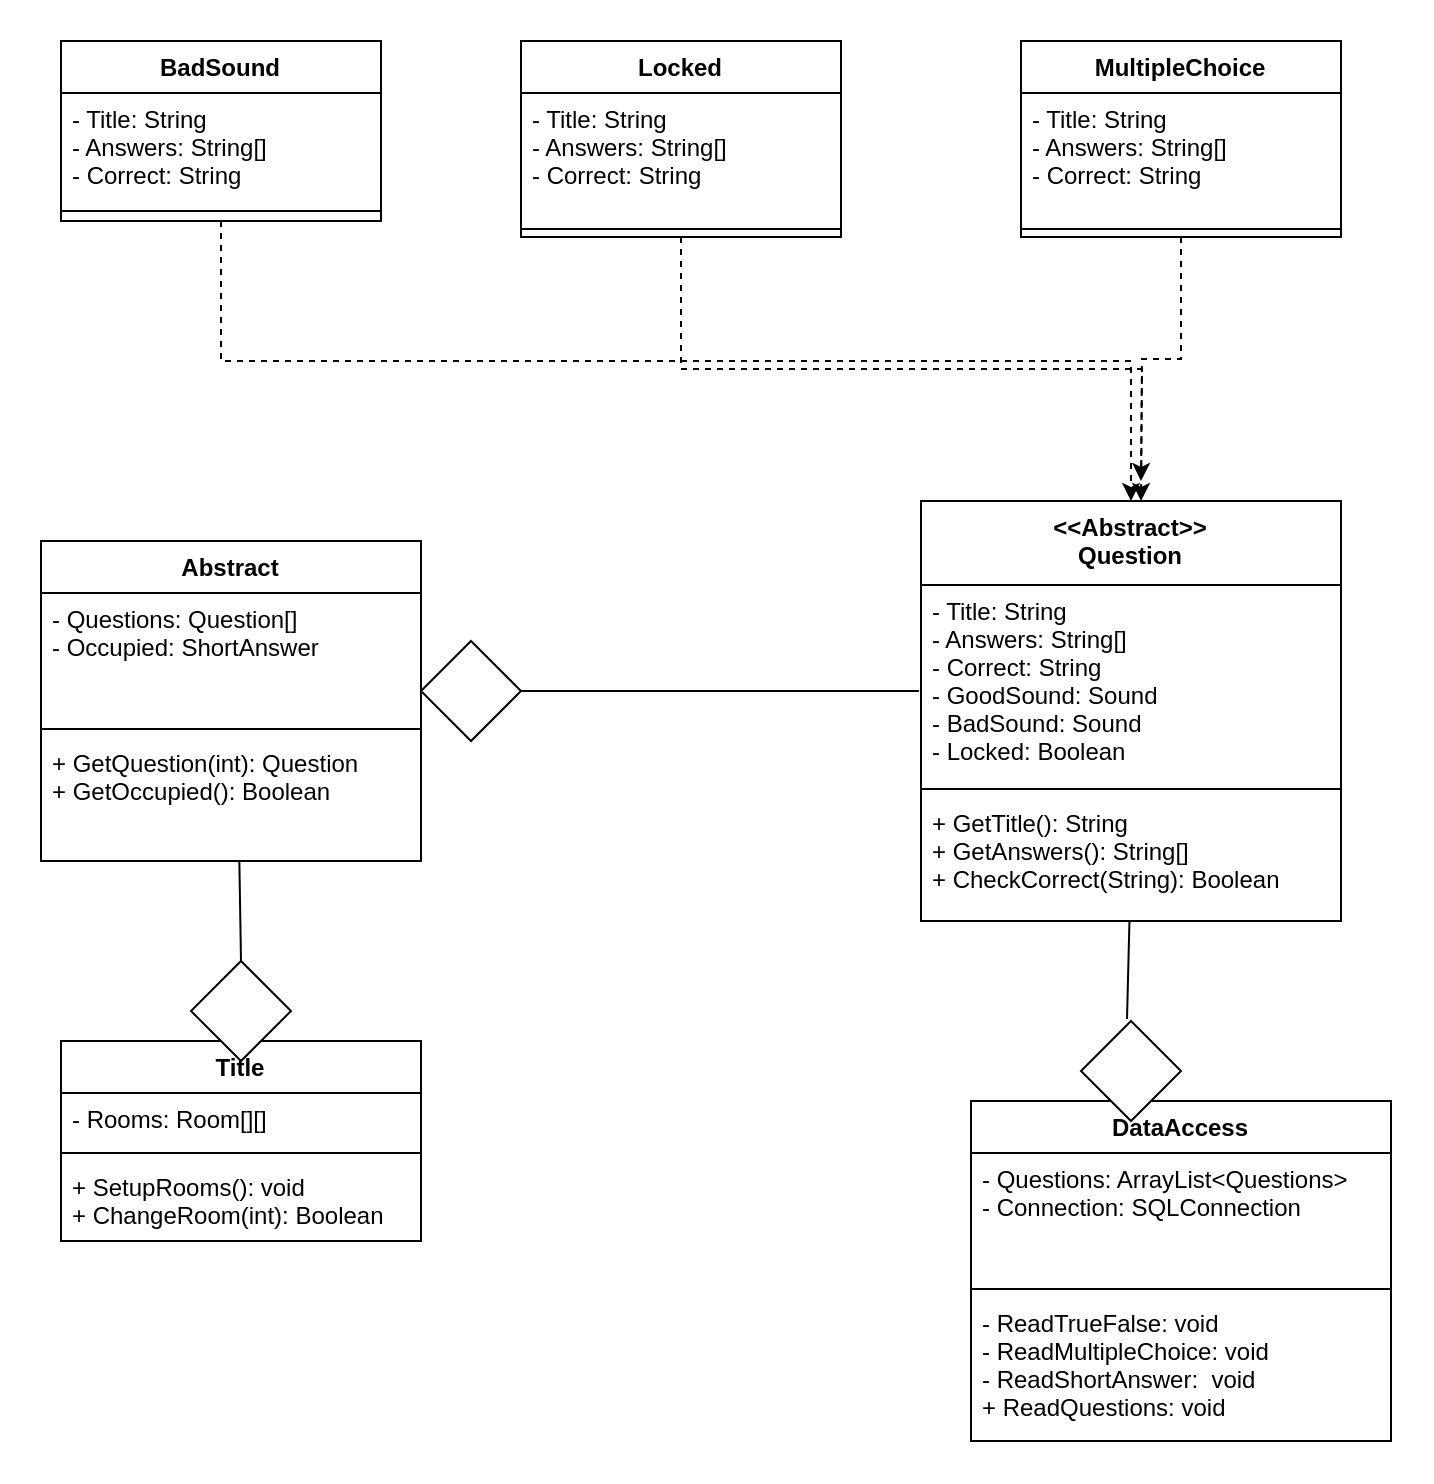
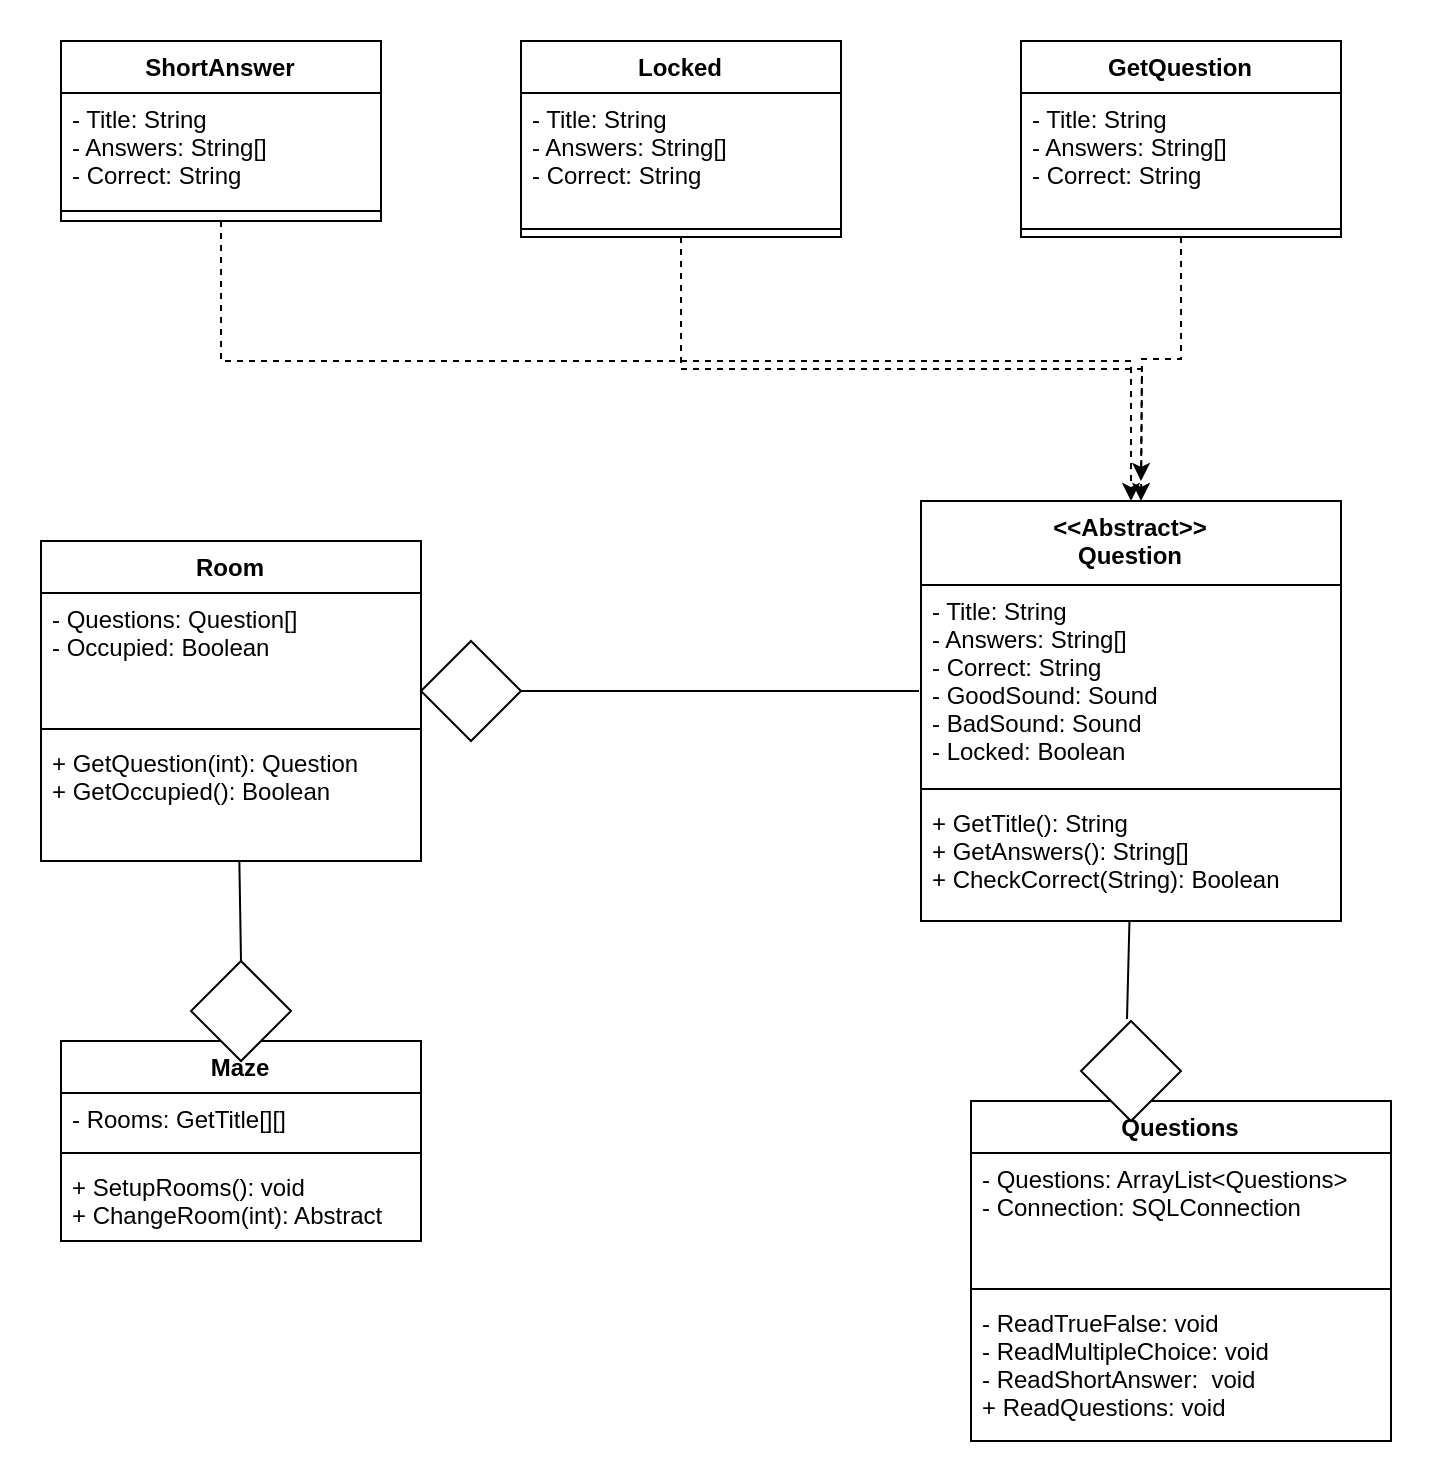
  <mxCell id="0" />
  <mxCell id="1" parent="0" />
- <mxCell id="2" value="Title" style="swimlane;fontStyle=1;align=center;verticalAlign=top;childLayout=stackLayout;horizontal=1;startSize=26;horizontalStack=0;resizeParent=1;resizeParentMax=0;resizeLast=0;collapsible=1;marginBottom=0;" parent="1" vertex="1"><mxGeometry x="30" y="520" width="180" height="100" as="geometry" /></mxCell>
- <mxCell id="3" value="- Rooms: Room[][]" style="text;strokeColor=none;fillColor=none;align=left;verticalAlign=top;spacingLeft=4;spacingRight=4;overflow=hidden;rotatable=0;points=[[0,0.5],[1,0.5]];portConstraint=eastwest;" parent="2" vertex="1"><mxGeometry y="26" width="180" height="26" as="geometry" /></mxCell>
+ <mxCell id="2" value="Maze" style="swimlane;fontStyle=1;align=center;verticalAlign=top;childLayout=stackLayout;horizontal=1;startSize=26;horizontalStack=0;resizeParent=1;resizeParentMax=0;resizeLast=0;collapsible=1;marginBottom=0;" parent="1" vertex="1"><mxGeometry x="30" y="520" width="180" height="100" as="geometry" /></mxCell>
+ <mxCell id="3" value="- Rooms: GetTitle[][]" style="text;strokeColor=none;fillColor=none;align=left;verticalAlign=top;spacingLeft=4;spacingRight=4;overflow=hidden;rotatable=0;points=[[0,0.5],[1,0.5]];portConstraint=eastwest;" parent="2" vertex="1"><mxGeometry y="26" width="180" height="26" as="geometry" /></mxCell>
  <mxCell id="4" value="" style="line;strokeWidth=1;fillColor=none;align=left;verticalAlign=middle;spacingTop=-1;spacingLeft=3;spacingRight=3;rotatable=0;labelPosition=right;points=[];portConstraint=eastwest;" parent="2" vertex="1"><mxGeometry y="52" width="180" height="8" as="geometry" /></mxCell>
- <mxCell id="5" value="+ SetupRooms(): void&#10;+ ChangeRoom(int): Boolean" style="text;strokeColor=none;fillColor=none;align=left;verticalAlign=top;spacingLeft=4;spacingRight=4;overflow=hidden;rotatable=0;points=[[0,0.5],[1,0.5]];portConstraint=eastwest;" parent="2" vertex="1"><mxGeometry y="60" width="180" height="40" as="geometry" /></mxCell>
- <mxCell id="6" value="Abstract" style="swimlane;fontStyle=1;align=center;verticalAlign=top;childLayout=stackLayout;horizontal=1;startSize=26;horizontalStack=0;resizeParent=1;resizeParentMax=0;resizeLast=0;collapsible=1;marginBottom=0;" parent="1" vertex="1"><mxGeometry x="20" y="270" width="190" height="160" as="geometry" /></mxCell>
- <mxCell id="7" value="- Questions: Question[]&#10;- Occupied: ShortAnswer" style="text;strokeColor=none;fillColor=none;align=left;verticalAlign=top;spacingLeft=4;spacingRight=4;overflow=hidden;rotatable=0;points=[[0,0.5],[1,0.5]];portConstraint=eastwest;" parent="6" vertex="1"><mxGeometry y="26" width="190" height="64" as="geometry" /></mxCell>
+ <mxCell id="5" value="+ SetupRooms(): void&#10;+ ChangeRoom(int): Abstract" style="text;strokeColor=none;fillColor=none;align=left;verticalAlign=top;spacingLeft=4;spacingRight=4;overflow=hidden;rotatable=0;points=[[0,0.5],[1,0.5]];portConstraint=eastwest;" parent="2" vertex="1"><mxGeometry y="60" width="180" height="40" as="geometry" /></mxCell>
+ <mxCell id="6" value="Room" style="swimlane;fontStyle=1;align=center;verticalAlign=top;childLayout=stackLayout;horizontal=1;startSize=26;horizontalStack=0;resizeParent=1;resizeParentMax=0;resizeLast=0;collapsible=1;marginBottom=0;" parent="1" vertex="1"><mxGeometry x="20" y="270" width="190" height="160" as="geometry" /></mxCell>
+ <mxCell id="7" value="- Questions: Question[]&#10;- Occupied: Boolean" style="text;strokeColor=none;fillColor=none;align=left;verticalAlign=top;spacingLeft=4;spacingRight=4;overflow=hidden;rotatable=0;points=[[0,0.5],[1,0.5]];portConstraint=eastwest;" parent="6" vertex="1"><mxGeometry y="26" width="190" height="64" as="geometry" /></mxCell>
  <mxCell id="8" value="" style="line;strokeWidth=1;fillColor=none;align=left;verticalAlign=middle;spacingTop=-1;spacingLeft=3;spacingRight=3;rotatable=0;labelPosition=right;points=[];portConstraint=eastwest;" parent="6" vertex="1"><mxGeometry y="90" width="190" height="8" as="geometry" /></mxCell>
  <mxCell id="9" value="+ GetQuestion(int): Question&#10;+ GetOccupied(): Boolean" style="text;strokeColor=none;fillColor=none;align=left;verticalAlign=top;spacingLeft=4;spacingRight=4;overflow=hidden;rotatable=0;points=[[0,0.5],[1,0.5]];portConstraint=eastwest;" parent="6" vertex="1"><mxGeometry y="98" width="190" height="62" as="geometry" /></mxCell>
  <mxCell id="10" value="" style="rhombus;whiteSpace=wrap;html=1;" parent="1" vertex="1"><mxGeometry x="95" y="480" width="50" height="50" as="geometry" /></mxCell>
  <mxCell id="11" value="" style="endArrow=none;html=1;entryX=0.522;entryY=1.006;entryDx=0;entryDy=0;entryPerimeter=0;exitX=0.5;exitY=0;exitDx=0;exitDy=0;" parent="1" source="10" target="9" edge="1"><mxGeometry width="50" height="50" relative="1" as="geometry"><mxPoint x="123.159" y="520" as="sourcePoint" /><mxPoint x="128.87" y="429.628" as="targetPoint" /></mxGeometry></mxCell>
  <mxCell id="12" value="" style="endArrow=none;html=1;exitX=1;exitY=0.5;exitDx=0;exitDy=0;" parent="1" source="17" edge="1"><mxGeometry width="50" height="50" relative="1" as="geometry"><mxPoint x="320" y="375" as="sourcePoint" /><mxPoint x="459" y="345" as="targetPoint" /></mxGeometry></mxCell>
  <mxCell id="13" value="&lt;&lt;Abstract&gt;&gt;&#10;Question" style="swimlane;fontStyle=1;align=center;verticalAlign=top;childLayout=stackLayout;horizontal=1;startSize=42;horizontalStack=0;resizeParent=1;resizeParentMax=0;resizeLast=0;collapsible=1;marginBottom=0;" parent="1" vertex="1"><mxGeometry x="460" y="250" width="210" height="210" as="geometry" /></mxCell>
  <mxCell id="14" value="- Title: String&#10;- Answers: String[]&#10;- Correct: String&#10;- GoodSound: Sound&#10;- BadSound: Sound&#10;- Locked: Boolean" style="text;strokeColor=none;fillColor=none;align=left;verticalAlign=top;spacingLeft=4;spacingRight=4;overflow=hidden;rotatable=0;points=[[0,0.5],[1,0.5]];portConstraint=eastwest;" parent="13" vertex="1"><mxGeometry y="42" width="210" height="98" as="geometry" /></mxCell>
  <mxCell id="15" value="" style="line;strokeWidth=1;fillColor=none;align=left;verticalAlign=middle;spacingTop=-1;spacingLeft=3;spacingRight=3;rotatable=0;labelPosition=right;points=[];portConstraint=eastwest;" parent="13" vertex="1"><mxGeometry y="140" width="210" height="8" as="geometry" /></mxCell>
  <mxCell id="16" value="+ GetTitle(): String&#10;+ GetAnswers(): String[]&#10;+ CheckCorrect(String): Boolean" style="text;strokeColor=none;fillColor=none;align=left;verticalAlign=top;spacingLeft=4;spacingRight=4;overflow=hidden;rotatable=0;points=[[0,0.5],[1,0.5]];portConstraint=eastwest;" parent="13" vertex="1"><mxGeometry y="148" width="210" height="62" as="geometry" /></mxCell>
  <mxCell id="17" value="" style="rhombus;whiteSpace=wrap;html=1;" parent="1" vertex="1"><mxGeometry x="210" y="320" width="50" height="50" as="geometry" /></mxCell>
  <mxCell id="18" style="edgeStyle=orthogonalEdgeStyle;rounded=0;orthogonalLoop=1;jettySize=auto;html=1;exitX=0.5;exitY=1;exitDx=0;exitDy=0;entryX=0.5;entryY=0;entryDx=0;entryDy=0;dashed=1;" parent="1" source="19" target="13" edge="1"><mxGeometry relative="1" as="geometry" /></mxCell>
- <mxCell id="19" value="BadSound" style="swimlane;fontStyle=1;align=center;verticalAlign=top;childLayout=stackLayout;horizontal=1;startSize=26;horizontalStack=0;resizeParent=1;resizeParentMax=0;resizeLast=0;collapsible=1;marginBottom=0;" parent="1" vertex="1"><mxGeometry x="30" y="20" width="160" height="90" as="geometry" /></mxCell>
+ <mxCell id="19" value="ShortAnswer" style="swimlane;fontStyle=1;align=center;verticalAlign=top;childLayout=stackLayout;horizontal=1;startSize=26;horizontalStack=0;resizeParent=1;resizeParentMax=0;resizeLast=0;collapsible=1;marginBottom=0;" parent="1" vertex="1"><mxGeometry x="30" y="20" width="160" height="90" as="geometry" /></mxCell>
  <mxCell id="20" value="- Title: String&#10;- Answers: String[]&#10;- Correct: String&#10;" style="text;strokeColor=none;fillColor=none;align=left;verticalAlign=top;spacingLeft=4;spacingRight=4;overflow=hidden;rotatable=0;points=[[0,0.5],[1,0.5]];portConstraint=eastwest;" parent="19" vertex="1"><mxGeometry y="26" width="160" height="54" as="geometry" /></mxCell>
  <mxCell id="21" value="" style="line;strokeWidth=1;fillColor=none;align=left;verticalAlign=middle;spacingTop=-1;spacingLeft=3;spacingRight=3;rotatable=0;labelPosition=right;points=[];portConstraint=eastwest;" parent="19" vertex="1"><mxGeometry y="80" width="160" height="10" as="geometry" /></mxCell>
  <mxCell id="22" style="edgeStyle=orthogonalEdgeStyle;rounded=0;orthogonalLoop=1;jettySize=auto;html=1;exitX=0.5;exitY=1;exitDx=0;exitDy=0;dashed=1;" parent="1" source="23" edge="1"><mxGeometry relative="1" as="geometry"><mxPoint x="570" y="250" as="targetPoint" /></mxGeometry></mxCell>
  <mxCell id="23" value="Locked" style="swimlane;fontStyle=1;align=center;verticalAlign=top;childLayout=stackLayout;horizontal=1;startSize=26;horizontalStack=0;resizeParent=1;resizeParentMax=0;resizeLast=0;collapsible=1;marginBottom=0;" parent="1" vertex="1"><mxGeometry x="260" y="20" width="160" height="98" as="geometry" /></mxCell>
  <mxCell id="24" value="- Title: String&#10;- Answers: String[]&#10;- Correct: String&#10;" style="text;strokeColor=none;fillColor=none;align=left;verticalAlign=top;spacingLeft=4;spacingRight=4;overflow=hidden;rotatable=0;points=[[0,0.5],[1,0.5]];portConstraint=eastwest;" parent="23" vertex="1"><mxGeometry y="26" width="160" height="64" as="geometry" /></mxCell>
  <mxCell id="25" value="" style="line;strokeWidth=1;fillColor=none;align=left;verticalAlign=middle;spacingTop=-1;spacingLeft=3;spacingRight=3;rotatable=0;labelPosition=right;points=[];portConstraint=eastwest;" parent="23" vertex="1"><mxGeometry y="90" width="160" height="8" as="geometry" /></mxCell>
  <mxCell id="26" style="edgeStyle=orthogonalEdgeStyle;rounded=0;orthogonalLoop=1;jettySize=auto;html=1;exitX=0.5;exitY=1;exitDx=0;exitDy=0;dashed=1;" parent="1" source="27" edge="1"><mxGeometry relative="1" as="geometry"><mxPoint x="570" y="240" as="targetPoint" /></mxGeometry></mxCell>
- <mxCell id="27" value="MultipleChoice" style="swimlane;fontStyle=1;align=center;verticalAlign=top;childLayout=stackLayout;horizontal=1;startSize=26;horizontalStack=0;resizeParent=1;resizeParentMax=0;resizeLast=0;collapsible=1;marginBottom=0;" parent="1" vertex="1"><mxGeometry x="510" y="20" width="160" height="98" as="geometry" /></mxCell>
+ <mxCell id="27" value="GetQuestion" style="swimlane;fontStyle=1;align=center;verticalAlign=top;childLayout=stackLayout;horizontal=1;startSize=26;horizontalStack=0;resizeParent=1;resizeParentMax=0;resizeLast=0;collapsible=1;marginBottom=0;" parent="1" vertex="1"><mxGeometry x="510" y="20" width="160" height="98" as="geometry" /></mxCell>
  <mxCell id="28" value="- Title: String&#10;- Answers: String[]&#10;- Correct: String&#10;" style="text;strokeColor=none;fillColor=none;align=left;verticalAlign=top;spacingLeft=4;spacingRight=4;overflow=hidden;rotatable=0;points=[[0,0.5],[1,0.5]];portConstraint=eastwest;" parent="27" vertex="1"><mxGeometry y="26" width="160" height="64" as="geometry" /></mxCell>
  <mxCell id="29" value="" style="line;strokeWidth=1;fillColor=none;align=left;verticalAlign=middle;spacingTop=-1;spacingLeft=3;spacingRight=3;rotatable=0;labelPosition=right;points=[];portConstraint=eastwest;" parent="27" vertex="1"><mxGeometry y="90" width="160" height="8" as="geometry" /></mxCell>
- <mxCell id="30" value="DataAccess" style="swimlane;fontStyle=1;align=center;verticalAlign=top;childLayout=stackLayout;horizontal=1;startSize=26;horizontalStack=0;resizeParent=1;resizeParentMax=0;resizeLast=0;collapsible=1;marginBottom=0;" parent="1" vertex="1"><mxGeometry x="485" y="550" width="210" height="170" as="geometry" /></mxCell>
+ <mxCell id="30" value="Questions" style="swimlane;fontStyle=1;align=center;verticalAlign=top;childLayout=stackLayout;horizontal=1;startSize=26;horizontalStack=0;resizeParent=1;resizeParentMax=0;resizeLast=0;collapsible=1;marginBottom=0;" parent="1" vertex="1"><mxGeometry x="485" y="550" width="210" height="170" as="geometry" /></mxCell>
  <mxCell id="31" value="- Questions: ArrayList&lt;Questions&gt;&#10;- Connection: SQLConnection&#10;" style="text;strokeColor=none;fillColor=none;align=left;verticalAlign=top;spacingLeft=4;spacingRight=4;overflow=hidden;rotatable=0;points=[[0,0.5],[1,0.5]];portConstraint=eastwest;" parent="30" vertex="1"><mxGeometry y="26" width="210" height="64" as="geometry" /></mxCell>
  <mxCell id="32" value="" style="line;strokeWidth=1;fillColor=none;align=left;verticalAlign=middle;spacingTop=-1;spacingLeft=3;spacingRight=3;rotatable=0;labelPosition=right;points=[];portConstraint=eastwest;" parent="30" vertex="1"><mxGeometry y="90" width="210" height="8" as="geometry" /></mxCell>
  <mxCell id="33" value="- ReadTrueFalse: void&#10;- ReadMultipleChoice: void&#10;- ReadShortAnswer:  void&#10;+ ReadQuestions: void" style="text;strokeColor=none;fillColor=none;align=left;verticalAlign=top;spacingLeft=4;spacingRight=4;overflow=hidden;rotatable=0;points=[[0,0.5],[1,0.5]];portConstraint=eastwest;" parent="30" vertex="1"><mxGeometry y="98" width="210" height="72" as="geometry" /></mxCell>
  <mxCell id="34" value="" style="endArrow=none;html=1;" parent="1" target="16" edge="1"><mxGeometry width="50" height="50" relative="1" as="geometry"><mxPoint x="563" y="509" as="sourcePoint" /><mxPoint x="615" y="480" as="targetPoint" /></mxGeometry></mxCell>
  <mxCell id="35" value="" style="rhombus;whiteSpace=wrap;html=1;" parent="1" vertex="1"><mxGeometry x="540" y="510" width="50" height="50" as="geometry" /></mxCell>
